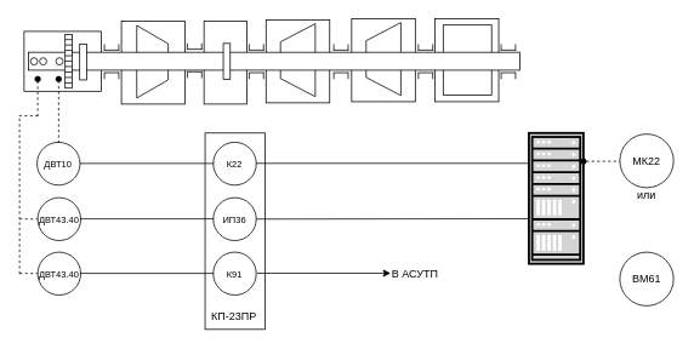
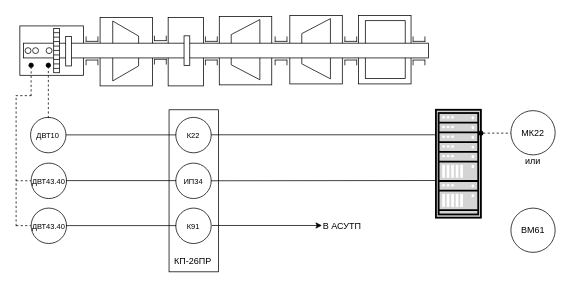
  <mxCell id="0" />
  <mxCell id="1" parent="0" />
  <mxCell id="2" value="Элементы турбины" parent="0" />
  <mxCell id="3" value="" style="rounded=0;whiteSpace=wrap;html=1;" parent="2" vertex="1"><mxGeometry x="292" y="21.26" width="70" height="91.36" as="geometry" /></mxCell>
  <mxCell id="4" value="" style="rounded=0;whiteSpace=wrap;html=1;" parent="2" vertex="1"><mxGeometry x="133" y="22.64" width="70" height="91.36" as="geometry" /></mxCell>
  <mxCell id="5" value="" style="rounded=0;whiteSpace=wrap;html=1;" parent="2" vertex="1"><mxGeometry x="26" y="34" width="85" height="65.87" as="geometry" /></mxCell>
  <mxCell id="6" value="" style="shape=trapezoid;perimeter=trapezoidPerimeter;whiteSpace=wrap;html=1;fixedSize=1;rotation=90;" parent="2" vertex="1"><mxGeometry x="127.18" y="50.18" width="79.87" height="34.51" as="geometry" /></mxCell>
  <mxCell id="7" value="" style="shape=trapezoid;perimeter=trapezoidPerimeter;whiteSpace=wrap;html=1;fixedSize=1;rotation=270;" parent="2" vertex="1"><mxGeometry x="286.89" y="46.57" width="80.29" height="38.23" as="geometry" /></mxCell>
  <mxCell id="8" value="" style="group" parent="2" vertex="1" connectable="0"><mxGeometry x="113.834" y="79" width="16.5" height="7.5" as="geometry" /></mxCell>
  <mxCell id="9" value="" style="endArrow=none;html=1;" parent="8" edge="1"><mxGeometry width="50" height="50" relative="1" as="geometry"><mxPoint y="0.5" as="sourcePoint" /><mxPoint x="16.5" y="0.5" as="targetPoint" /></mxGeometry></mxCell>
  <mxCell id="10" value="" style="endArrow=none;html=1;" parent="8" edge="1"><mxGeometry width="50" height="50" relative="1" as="geometry"><mxPoint x="0.5" y="7.5" as="sourcePoint" /><mxPoint x="0.5" y="0.5" as="targetPoint" /></mxGeometry></mxCell>
  <mxCell id="11" value="" style="endArrow=none;html=1;" parent="8" edge="1"><mxGeometry width="50" height="50" relative="1" as="geometry"><mxPoint x="16.3" y="7.5" as="sourcePoint" /><mxPoint x="16.3" as="targetPoint" /></mxGeometry></mxCell>
  <mxCell id="12" value="" style="group" parent="2" vertex="1" connectable="0"><mxGeometry x="113.834" y="48" width="16.8" height="7" as="geometry" /></mxCell>
  <mxCell id="13" value="" style="endArrow=none;html=1;" parent="12" edge="1"><mxGeometry x="-0.5" y="6.5" width="50" height="50" as="geometry"><mxPoint y="6.6" as="sourcePoint" /><mxPoint x="16.8" y="6.6" as="targetPoint" /></mxGeometry></mxCell>
  <mxCell id="14" value="" style="endArrow=none;html=1;" parent="12" edge="1"><mxGeometry y="-0.5" width="50" height="50" as="geometry"><mxPoint x="0.5" y="7" as="sourcePoint" /><mxPoint x="0.5" as="targetPoint" /></mxGeometry></mxCell>
  <mxCell id="15" value="" style="endArrow=none;html=1;" parent="12" edge="1"><mxGeometry y="-0.5" width="50" height="50" as="geometry"><mxPoint x="16.3" y="7" as="sourcePoint" /><mxPoint x="16.3" as="targetPoint" /></mxGeometry></mxCell>
  <mxCell id="16" value="" style="group" parent="2" vertex="1" connectable="0"><mxGeometry x="205.004" y="78" width="16.5" height="7.5" as="geometry" /></mxCell>
  <mxCell id="17" value="" style="endArrow=none;html=1;" parent="16" edge="1"><mxGeometry width="50" height="50" relative="1" as="geometry"><mxPoint y="0.5" as="sourcePoint" /><mxPoint x="16.5" y="0.5" as="targetPoint" /></mxGeometry></mxCell>
  <mxCell id="18" value="" style="endArrow=none;html=1;" parent="16" edge="1"><mxGeometry width="50" height="50" relative="1" as="geometry"><mxPoint x="0.5" y="7.5" as="sourcePoint" /><mxPoint x="0.5" y="0.5" as="targetPoint" /></mxGeometry></mxCell>
  <mxCell id="19" value="" style="endArrow=none;html=1;" parent="16" edge="1"><mxGeometry width="50" height="50" relative="1" as="geometry"><mxPoint x="16.3" y="7.5" as="sourcePoint" /><mxPoint x="16.3" as="targetPoint" /></mxGeometry></mxCell>
  <mxCell id="20" value="" style="group" parent="2" vertex="1" connectable="0"><mxGeometry x="205.004" y="47" width="16.8" height="7" as="geometry" /></mxCell>
  <mxCell id="21" value="" style="endArrow=none;html=1;" parent="20" edge="1"><mxGeometry x="-0.5" y="6.5" width="50" height="50" as="geometry"><mxPoint y="6.6" as="sourcePoint" /><mxPoint x="16.8" y="6.6" as="targetPoint" /></mxGeometry></mxCell>
  <mxCell id="22" value="" style="endArrow=none;html=1;" parent="20" edge="1"><mxGeometry y="-0.5" width="50" height="50" as="geometry"><mxPoint x="0.5" y="7" as="sourcePoint" /><mxPoint x="0.5" as="targetPoint" /></mxGeometry></mxCell>
  <mxCell id="23" value="" style="endArrow=none;html=1;" parent="20" edge="1"><mxGeometry y="-0.5" width="50" height="50" as="geometry"><mxPoint x="16.3" y="7" as="sourcePoint" /><mxPoint x="16.3" as="targetPoint" /></mxGeometry></mxCell>
  <mxCell id="24" value="" style="rounded=0;whiteSpace=wrap;html=1;" parent="2" vertex="1"><mxGeometry x="223.8" y="22.64" width="47.2" height="91.36" as="geometry" /></mxCell>
  <mxCell id="25" value="" style="group" parent="2" vertex="1" connectable="0"><mxGeometry x="273.004" y="79" width="16.5" height="7.5" as="geometry" /></mxCell>
  <mxCell id="26" value="" style="endArrow=none;html=1;" parent="25" edge="1"><mxGeometry width="50" height="50" relative="1" as="geometry"><mxPoint y="0.5" as="sourcePoint" /><mxPoint x="16.5" y="0.5" as="targetPoint" /></mxGeometry></mxCell>
  <mxCell id="27" value="" style="endArrow=none;html=1;" parent="25" edge="1"><mxGeometry width="50" height="50" relative="1" as="geometry"><mxPoint x="0.5" y="7.5" as="sourcePoint" /><mxPoint x="0.5" y="0.5" as="targetPoint" /></mxGeometry></mxCell>
  <mxCell id="28" value="" style="endArrow=none;html=1;" parent="25" edge="1"><mxGeometry width="50" height="50" relative="1" as="geometry"><mxPoint x="16.3" y="7.5" as="sourcePoint" /><mxPoint x="16.3" as="targetPoint" /></mxGeometry></mxCell>
  <mxCell id="29" value="" style="group" parent="2" vertex="1" connectable="0"><mxGeometry x="273.004" y="48" width="16.8" height="7" as="geometry" /></mxCell>
  <mxCell id="30" value="" style="endArrow=none;html=1;" parent="29" edge="1"><mxGeometry x="-0.5" y="6.5" width="50" height="50" as="geometry"><mxPoint y="6.6" as="sourcePoint" /><mxPoint x="16.8" y="6.6" as="targetPoint" /></mxGeometry></mxCell>
  <mxCell id="31" value="" style="endArrow=none;html=1;" parent="29" edge="1"><mxGeometry y="-0.5" width="50" height="50" as="geometry"><mxPoint x="0.5" y="7" as="sourcePoint" /><mxPoint x="0.5" as="targetPoint" /></mxGeometry></mxCell>
  <mxCell id="32" value="" style="endArrow=none;html=1;" parent="29" edge="1"><mxGeometry y="-0.5" width="50" height="50" as="geometry"><mxPoint x="16.3" y="7" as="sourcePoint" /><mxPoint x="16.3" as="targetPoint" /></mxGeometry></mxCell>
  <mxCell id="33" value="" style="group" parent="2" vertex="1" connectable="0"><mxGeometry x="366.004" y="79" width="16.5" height="7.5" as="geometry" /></mxCell>
  <mxCell id="34" value="" style="endArrow=none;html=1;" parent="33" edge="1"><mxGeometry width="50" height="50" relative="1" as="geometry"><mxPoint y="0.5" as="sourcePoint" /><mxPoint x="16.5" y="0.5" as="targetPoint" /></mxGeometry></mxCell>
  <mxCell id="35" value="" style="endArrow=none;html=1;" parent="33" edge="1"><mxGeometry width="50" height="50" relative="1" as="geometry"><mxPoint x="0.5" y="7.5" as="sourcePoint" /><mxPoint x="0.5" y="0.5" as="targetPoint" /></mxGeometry></mxCell>
  <mxCell id="36" value="" style="endArrow=none;html=1;" parent="33" edge="1"><mxGeometry width="50" height="50" relative="1" as="geometry"><mxPoint x="16.3" y="7.5" as="sourcePoint" /><mxPoint x="16.3" as="targetPoint" /></mxGeometry></mxCell>
  <mxCell id="37" value="" style="group" parent="2" vertex="1" connectable="0"><mxGeometry x="366.004" y="48" width="16.8" height="7" as="geometry" /></mxCell>
  <mxCell id="38" value="" style="endArrow=none;html=1;" parent="37" edge="1"><mxGeometry x="-0.5" y="6.5" width="50" height="50" as="geometry"><mxPoint y="6.6" as="sourcePoint" /><mxPoint x="16.8" y="6.6" as="targetPoint" /></mxGeometry></mxCell>
  <mxCell id="39" value="" style="endArrow=none;html=1;" parent="37" edge="1"><mxGeometry y="-0.5" width="50" height="50" as="geometry"><mxPoint x="0.5" y="7" as="sourcePoint" /><mxPoint x="0.5" as="targetPoint" /></mxGeometry></mxCell>
  <mxCell id="40" value="" style="endArrow=none;html=1;" parent="37" edge="1"><mxGeometry y="-0.5" width="50" height="50" as="geometry"><mxPoint x="16.3" y="7" as="sourcePoint" /><mxPoint x="16.3" as="targetPoint" /></mxGeometry></mxCell>
  <mxCell id="41" value="" style="rounded=0;whiteSpace=wrap;html=1;" parent="2" vertex="1"><mxGeometry x="386.11" y="20" width="70" height="91.36" as="geometry" /></mxCell>
  <mxCell id="42" value="" style="shape=trapezoid;perimeter=trapezoidPerimeter;whiteSpace=wrap;html=1;fixedSize=1;rotation=270;" parent="2" vertex="1"><mxGeometry x="381" y="45.31" width="80.29" height="38.23" as="geometry" /></mxCell>
  <mxCell id="43" value="" style="group" parent="2" vertex="1" connectable="0"><mxGeometry x="459.004" y="79" width="16.5" height="7.5" as="geometry" /></mxCell>
  <mxCell id="44" value="" style="endArrow=none;html=1;" parent="43" edge="1"><mxGeometry width="50" height="50" relative="1" as="geometry"><mxPoint y="0.5" as="sourcePoint" /><mxPoint x="16.5" y="0.5" as="targetPoint" /></mxGeometry></mxCell>
  <mxCell id="45" value="" style="endArrow=none;html=1;" parent="43" edge="1"><mxGeometry width="50" height="50" relative="1" as="geometry"><mxPoint x="0.5" y="7.5" as="sourcePoint" /><mxPoint x="0.5" y="0.5" as="targetPoint" /></mxGeometry></mxCell>
  <mxCell id="46" value="" style="endArrow=none;html=1;" parent="43" edge="1"><mxGeometry width="50" height="50" relative="1" as="geometry"><mxPoint x="16.3" y="7.5" as="sourcePoint" /><mxPoint x="16.3" as="targetPoint" /></mxGeometry></mxCell>
  <mxCell id="47" value="" style="group" parent="2" vertex="1" connectable="0"><mxGeometry x="459.004" y="48" width="16.8" height="7" as="geometry" /></mxCell>
  <mxCell id="48" value="" style="endArrow=none;html=1;" parent="47" edge="1"><mxGeometry x="-0.5" y="6.5" width="50" height="50" as="geometry"><mxPoint y="6.6" as="sourcePoint" /><mxPoint x="16.8" y="6.6" as="targetPoint" /></mxGeometry></mxCell>
  <mxCell id="49" value="" style="endArrow=none;html=1;" parent="47" edge="1"><mxGeometry y="-0.5" width="50" height="50" as="geometry"><mxPoint x="0.5" y="7" as="sourcePoint" /><mxPoint x="0.5" as="targetPoint" /></mxGeometry></mxCell>
  <mxCell id="50" value="" style="endArrow=none;html=1;" parent="47" edge="1"><mxGeometry y="-0.5" width="50" height="50" as="geometry"><mxPoint x="16.3" y="7" as="sourcePoint" /><mxPoint x="16.3" as="targetPoint" /></mxGeometry></mxCell>
  <mxCell id="51" value="" style="rounded=0;whiteSpace=wrap;html=1;" parent="2" vertex="1"><mxGeometry x="477.8" y="20" width="70" height="91.36" as="geometry" /></mxCell>
  <mxCell id="52" value="" style="rounded=0;whiteSpace=wrap;html=1;" parent="2" vertex="1"><mxGeometry x="486.8" y="27" width="53.2" height="77" as="geometry" /></mxCell>
  <mxCell id="53" value="" style="group" parent="2" vertex="1" connectable="0"><mxGeometry x="550.004" y="79" width="16.5" height="7.5" as="geometry" /></mxCell>
  <mxCell id="54" value="" style="endArrow=none;html=1;" parent="53" edge="1"><mxGeometry width="50" height="50" relative="1" as="geometry"><mxPoint y="0.5" as="sourcePoint" /><mxPoint x="16.5" y="0.5" as="targetPoint" /></mxGeometry></mxCell>
  <mxCell id="55" value="" style="endArrow=none;html=1;" parent="53" edge="1"><mxGeometry width="50" height="50" relative="1" as="geometry"><mxPoint x="0.5" y="7.5" as="sourcePoint" /><mxPoint x="0.5" y="0.5" as="targetPoint" /></mxGeometry></mxCell>
  <mxCell id="56" value="" style="endArrow=none;html=1;" parent="53" edge="1"><mxGeometry width="50" height="50" relative="1" as="geometry"><mxPoint x="16.3" y="7.5" as="sourcePoint" /><mxPoint x="16.3" as="targetPoint" /></mxGeometry></mxCell>
  <mxCell id="57" value="" style="group" parent="2" vertex="1" connectable="0"><mxGeometry x="550.004" y="48" width="16.8" height="7" as="geometry" /></mxCell>
  <mxCell id="58" value="" style="endArrow=none;html=1;" parent="57" edge="1"><mxGeometry x="-0.5" y="6.5" width="50" height="50" as="geometry"><mxPoint y="6.6" as="sourcePoint" /><mxPoint x="16.8" y="6.6" as="targetPoint" /></mxGeometry></mxCell>
  <mxCell id="59" value="" style="endArrow=none;html=1;" parent="57" edge="1"><mxGeometry y="-0.5" width="50" height="50" as="geometry"><mxPoint x="0.5" y="7" as="sourcePoint" /><mxPoint x="0.5" as="targetPoint" /></mxGeometry></mxCell>
  <mxCell id="60" value="" style="endArrow=none;html=1;" parent="57" edge="1"><mxGeometry y="-0.5" width="50" height="50" as="geometry"><mxPoint x="16.3" y="7" as="sourcePoint" /><mxPoint x="16.3" as="targetPoint" /></mxGeometry></mxCell>
  <mxCell id="61" value="" style="endArrow=oval;html=1;endFill=1;dashed=1;" parent="2" edge="1"><mxGeometry width="50" height="50" relative="1" as="geometry"><mxPoint x="41" y="127.5" as="sourcePoint" /><mxPoint x="41" y="86.5" as="targetPoint" /></mxGeometry></mxCell>
  <mxCell id="62" value="" style="endArrow=oval;html=1;endFill=1;dashed=1;" parent="2" edge="1"><mxGeometry width="50" height="50" relative="1" as="geometry"><mxPoint x="64" y="157" as="sourcePoint" /><mxPoint x="64" y="86.5" as="targetPoint" /></mxGeometry></mxCell>
  <mxCell id="63" value="Вал турбоагрегата" parent="0" />
  <mxCell id="64" value="" style="rounded=0;whiteSpace=wrap;html=1;" parent="63" vertex="1"><mxGeometry x="31" y="57" width="540" height="19.69" as="geometry" /></mxCell>
  <mxCell id="65" value="Элементы на валу" parent="0" />
  <mxCell id="66" value="" style="ellipse;whiteSpace=wrap;html=1;aspect=fixed;" parent="65" vertex="1"><mxGeometry x="33" y="63" width="7.874" height="7.87" as="geometry" /></mxCell>
  <mxCell id="67" value="" style="ellipse;whiteSpace=wrap;html=1;aspect=fixed;" parent="65" vertex="1"><mxGeometry x="43" y="63" width="7.874" height="7.87" as="geometry" /></mxCell>
  <mxCell id="68" value="" style="ellipse;whiteSpace=wrap;html=1;aspect=fixed;" parent="65" vertex="1"><mxGeometry x="61" y="63" width="7.87" height="7.874" as="geometry" /></mxCell>
  <mxCell id="69" value="" style="group" parent="65" vertex="1" connectable="0"><mxGeometry x="71" y="37.38" width="7.874" height="59.055" as="geometry" /></mxCell>
  <mxCell id="70" value="" style="whiteSpace=wrap;html=1;" parent="69" vertex="1"><mxGeometry x="0.121" width="7.631" height="59.055" as="geometry" /></mxCell>
  <mxCell id="71" value="" style="endArrow=none;html=1;" parent="69" edge="1"><mxGeometry width="50" height="50" relative="1" as="geometry"><mxPoint x="0.121" y="5.62" as="sourcePoint" /><mxPoint x="7.874" y="5.62" as="targetPoint" /></mxGeometry></mxCell>
  <mxCell id="72" value="" style="endArrow=none;html=1;" parent="69" edge="1"><mxGeometry width="50" height="50" relative="1" as="geometry"><mxPoint x="0.121" y="11.62" as="sourcePoint" /><mxPoint x="7.874" y="11.62" as="targetPoint" /></mxGeometry></mxCell>
  <mxCell id="73" value="" style="endArrow=none;html=1;" parent="69" edge="1"><mxGeometry width="50" height="50" relative="1" as="geometry"><mxPoint x="0.121" y="17.49" as="sourcePoint" /><mxPoint x="7.874" y="17.49" as="targetPoint" /></mxGeometry></mxCell>
  <mxCell id="74" value="" style="endArrow=none;html=1;" parent="69" edge="1"><mxGeometry width="50" height="50" relative="1" as="geometry"><mxPoint x="0.121" y="23.49" as="sourcePoint" /><mxPoint x="7.874" y="23.49" as="targetPoint" /></mxGeometry></mxCell>
  <mxCell id="75" value="" style="endArrow=none;html=1;" parent="69" edge="1"><mxGeometry width="50" height="50" relative="1" as="geometry"><mxPoint y="29.3" as="sourcePoint" /><mxPoint x="7.753" y="29.3" as="targetPoint" /></mxGeometry></mxCell>
  <mxCell id="76" value="" style="endArrow=none;html=1;" parent="69" edge="1"><mxGeometry width="50" height="50" relative="1" as="geometry"><mxPoint y="35.3" as="sourcePoint" /><mxPoint x="7.753" y="35.3" as="targetPoint" /></mxGeometry></mxCell>
  <mxCell id="77" value="" style="endArrow=none;html=1;" parent="69" edge="1"><mxGeometry width="50" height="50" relative="1" as="geometry"><mxPoint x="0.121" y="41.3" as="sourcePoint" /><mxPoint x="7.874" y="41.3" as="targetPoint" /></mxGeometry></mxCell>
  <mxCell id="78" value="" style="endArrow=none;html=1;" parent="69" edge="1"><mxGeometry width="50" height="50" relative="1" as="geometry"><mxPoint x="0.121" y="47.3" as="sourcePoint" /><mxPoint x="7.874" y="47.3" as="targetPoint" /></mxGeometry></mxCell>
  <mxCell id="79" value="" style="endArrow=none;html=1;" parent="69" edge="1"><mxGeometry width="50" height="50" relative="1" as="geometry"><mxPoint y="53.3" as="sourcePoint" /><mxPoint x="7.753" y="53.3" as="targetPoint" /></mxGeometry></mxCell>
  <mxCell id="80" value="" style="whiteSpace=wrap;html=1;" parent="65" vertex="1"><mxGeometry x="87.121" y="48" width="7.631" height="39.37" as="geometry" /></mxCell>
  <mxCell id="81" value="" style="whiteSpace=wrap;html=1;" parent="65" vertex="1"><mxGeometry x="245.001" y="47.22" width="7.631" height="39.37" as="geometry" /></mxCell>
  <mxCell id="82" value="Автоматизация" parent="0" />
  <mxCell id="83" value="" style="rounded=0;whiteSpace=wrap;html=1;" parent="82" vertex="1"><mxGeometry x="225" y="145.85" width="66" height="216.15" as="geometry" /></mxCell>
  <mxCell id="84" value="" style="fontColor=#0066CC;verticalAlign=top;verticalLabelPosition=bottom;labelPosition=center;align=center;html=1;outlineConnect=0;gradientColor=none;gradientDirection=north;strokeWidth=1;shape=mxgraph.networks.rack;fillColor=#D4D4D4;sketch=0;shadow=0;" parent="82" vertex="1"><mxGeometry x="581" y="145.85" width="60" height="143.93" as="geometry" /></mxCell>
  <mxCell id="85" value="&lt;font style=&quot;font-size: 10px&quot;&gt;ДВТ43.40&lt;/font&gt;" style="ellipse;whiteSpace=wrap;html=1;aspect=fixed;shadow=0;sketch=0;strokeColor=#000000;strokeWidth=1;fillColor=none;" parent="82" vertex="1"><mxGeometry x="40.995" y="216.997" width="47.244" height="47.25" as="geometry" /></mxCell>
  <mxCell id="86" value="&lt;font style=&quot;font-size: 10px&quot;&gt;ДВТ43.40&lt;/font&gt;" style="ellipse;whiteSpace=wrap;html=1;aspect=fixed;shadow=0;sketch=0;strokeColor=#000000;strokeWidth=1;fillColor=none;align=center;" parent="82" vertex="1"><mxGeometry x="41.005" y="276.996" width="47.244" height="47.25" as="geometry" /></mxCell>
  <mxCell id="87" value="&lt;div&gt;&lt;font style=&quot;font-size: 10px&quot;&gt;ДВТ10&lt;/font&gt;&lt;/div&gt;" style="ellipse;whiteSpace=wrap;html=1;aspect=fixed;shadow=0;sketch=0;strokeColor=#000000;strokeWidth=1;fillColor=none;align=center;" parent="82" vertex="1"><mxGeometry x="40.244" y="155.998" width="47.244" height="47.25" as="geometry" /></mxCell>
- <mxCell id="88" value="&lt;font style=&quot;font-size: 10px&quot;&gt;ИП36&lt;/font&gt;" style="ellipse;whiteSpace=wrap;html=1;aspect=fixed;shadow=0;sketch=0;strokeColor=#000000;strokeWidth=1;fillColor=none;" parent="82" vertex="1"><mxGeometry x="233.995" y="216.997" width="47.244" height="47.25" as="geometry" /></mxCell>
+ <mxCell id="88" value="&lt;font style=&quot;font-size: 10px&quot;&gt;ИП34&lt;/font&gt;" style="ellipse;whiteSpace=wrap;html=1;aspect=fixed;shadow=0;sketch=0;strokeColor=#000000;strokeWidth=1;fillColor=none;" parent="82" vertex="1"><mxGeometry x="233.995" y="216.997" width="47.244" height="47.25" as="geometry" /></mxCell>
  <mxCell id="89" value="&lt;font style=&quot;font-size: 10px&quot;&gt;К91&lt;/font&gt;" style="ellipse;whiteSpace=wrap;html=1;aspect=fixed;shadow=0;sketch=0;strokeColor=#000000;strokeWidth=1;fillColor=none;align=center;" parent="82" vertex="1"><mxGeometry x="233.995" y="276.996" width="47.244" height="47.25" as="geometry" /></mxCell>
  <mxCell id="90" value="&lt;div&gt;&lt;font style=&quot;font-size: 10px&quot;&gt;К22&lt;/font&gt;&lt;/div&gt;" style="ellipse;whiteSpace=wrap;html=1;aspect=fixed;shadow=0;sketch=0;strokeColor=#000000;strokeWidth=1;fillColor=none;align=center;" parent="82" vertex="1"><mxGeometry x="233.997" y="155.998" width="47.244" height="47.25" as="geometry" /></mxCell>
  <mxCell id="91" value="&lt;font style=&quot;font-size: 12px&quot;&gt;МК22&lt;/font&gt;" style="ellipse;whiteSpace=wrap;html=1;aspect=fixed;shadow=0;sketch=0;strokeColor=#000000;strokeWidth=1;fillColor=none;" parent="82" vertex="1"><mxGeometry x="680.995" y="146.997" width="59.055" height="59.06" as="geometry" /></mxCell>
  <mxCell id="92" value="&lt;div&gt;&lt;font style=&quot;font-size: 12px&quot;&gt;ВМ61&lt;/font&gt;&lt;/div&gt;" style="ellipse;whiteSpace=wrap;html=1;aspect=fixed;shadow=0;sketch=0;strokeColor=#000000;strokeWidth=1;fillColor=none;align=center;" parent="82" vertex="1"><mxGeometry x="680.997" y="276.998" width="59.055" height="59.06" as="geometry" /></mxCell>
  <mxCell id="93" value="" style="endArrow=none;html=1;" parent="82" edge="1"><mxGeometry width="50" height="50" relative="1" as="geometry"><mxPoint x="87.49" y="179.34" as="sourcePoint" /><mxPoint x="234.49" y="179.34" as="targetPoint" /></mxGeometry></mxCell>
  <mxCell id="94" value="" style="endArrow=none;html=1;" parent="82" edge="1"><mxGeometry width="50" height="50" relative="1" as="geometry"><mxPoint x="87.49" y="240.34" as="sourcePoint" /><mxPoint x="234.49" y="240.34" as="targetPoint" /></mxGeometry></mxCell>
  <mxCell id="95" value="" style="endArrow=classic;html=1;endFill=1;" parent="82" edge="1"><mxGeometry width="50" height="50" relative="1" as="geometry"><mxPoint x="282" y="300.2" as="sourcePoint" /><mxPoint x="429" y="300.2" as="targetPoint" /></mxGeometry></mxCell>
  <mxCell id="96" value="" style="endArrow=none;html=1;" parent="82" edge="1"><mxGeometry width="50" height="50" relative="1" as="geometry"><mxPoint x="87.49" y="300.34" as="sourcePoint" /><mxPoint x="234.49" y="300.34" as="targetPoint" /></mxGeometry></mxCell>
  <mxCell id="97" value="" style="endArrow=none;html=1;endFill=0;dashed=1;" parent="82" edge="1"><mxGeometry width="50" height="50" relative="1" as="geometry"><mxPoint x="21" y="301" as="sourcePoint" /><mxPoint x="21" y="127" as="targetPoint" /></mxGeometry></mxCell>
  <mxCell id="98" value="" style="endArrow=none;html=1;dashed=1;" parent="82" edge="1"><mxGeometry width="50" height="50" relative="1" as="geometry"><mxPoint x="21" y="300.42" as="sourcePoint" /><mxPoint x="41" y="300.42" as="targetPoint" /></mxGeometry></mxCell>
  <mxCell id="99" value="" style="endArrow=none;html=1;dashed=1;" parent="82" edge="1"><mxGeometry width="50" height="50" relative="1" as="geometry"><mxPoint x="21" y="240.54" as="sourcePoint" /><mxPoint x="41" y="240.54" as="targetPoint" /></mxGeometry></mxCell>
  <mxCell id="100" value="" style="endArrow=none;html=1;dashed=1;" parent="82" edge="1"><mxGeometry width="50" height="50" relative="1" as="geometry"><mxPoint x="20.5" y="127" as="sourcePoint" /><mxPoint x="41" y="127" as="targetPoint" /></mxGeometry></mxCell>
  <mxCell id="101" value="" style="endArrow=none;html=1;" parent="82" edge="1"><mxGeometry width="50" height="50" relative="1" as="geometry"><mxPoint x="281" y="179.21" as="sourcePoint" /><mxPoint x="580" y="179.21" as="targetPoint" /></mxGeometry></mxCell>
  <mxCell id="102" value="" style="endArrow=none;html=1;startArrow=oval;startFill=1;dashed=1;" parent="82" edge="1"><mxGeometry width="50" height="50" relative="1" as="geometry"><mxPoint x="641" y="177" as="sourcePoint" /><mxPoint x="681" y="177" as="targetPoint" /></mxGeometry></mxCell>
  <mxCell id="103" value="" style="endArrow=none;html=1;" parent="82" edge="1"><mxGeometry width="50" height="50" relative="1" as="geometry"><mxPoint x="281" y="240.55" as="sourcePoint" /><mxPoint x="580" y="240.21" as="targetPoint" /></mxGeometry></mxCell>
  <mxCell id="104" value="Подписи" parent="0" />
  <mxCell id="105" value="В АСУТП" style="text;html=1;strokeColor=none;fillColor=none;align=center;verticalAlign=middle;whiteSpace=wrap;rounded=0;shadow=0;sketch=0;" parent="104" vertex="1"><mxGeometry x="421" y="290.62" width="70" height="20" as="geometry" /></mxCell>
- <mxCell id="106" value="КП-23ПР" style="text;html=1;strokeColor=none;fillColor=none;align=center;verticalAlign=middle;whiteSpace=wrap;rounded=0;shadow=0;sketch=0;" parent="104" vertex="1"><mxGeometry x="222" y="338" width="70" height="20" as="geometry" /></mxCell>
+ <mxCell id="106" value="КП-26ПР" style="text;html=1;strokeColor=none;fillColor=none;align=center;verticalAlign=middle;whiteSpace=wrap;rounded=0;shadow=0;sketch=0;" parent="104" vertex="1"><mxGeometry x="222" y="338" width="70" height="20" as="geometry" /></mxCell>
  <mxCell id="107" value="или" style="text;html=1;strokeColor=none;fillColor=none;align=center;verticalAlign=middle;whiteSpace=wrap;rounded=0;shadow=0;sketch=0;" parent="104" vertex="1"><mxGeometry x="691" y="205" width="39" height="20" as="geometry" /></mxCell>
